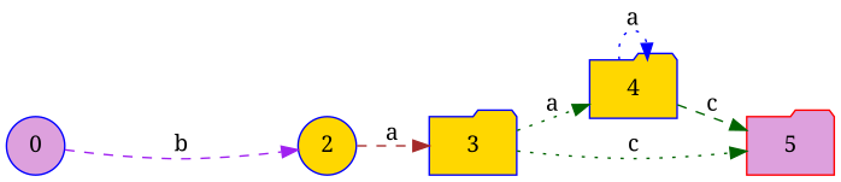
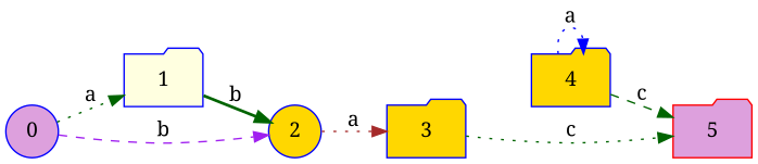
  digraph {
    fontname="Noto Serif"
    rankdir=LR
    node [color=blue fillcolor=gold fontname="Noto Serif" shape=folder style=filled]
    edge [color=darkgreen fontname="Noto Serif" style=dotted]
    n1 [fillcolor=plum label=0 shape=circle]
+   n2 [fillcolor=lightyellow label=1]
    n3 [label=2 shape=circle]
    n4 [label=3]
    n5 [label=4]
    n6 [color=red fillcolor=plum label=5]
+   n1 -> n2 [label=a]
    n1 -> n3 [color=purple label=b style=dashed]
-   n3 -> n4 [color=brown label=a style=dashed]
-   n4 -> n5 [label=a]
+   n2 -> n3 [label=b style=bold]
+   n3 -> n4 [color=brown label=a]
    n4 -> n6 [label=c]
    n5 -> n5 [color=blue label=a]
    n5 -> n6 [label=c style=dashed]
  }
